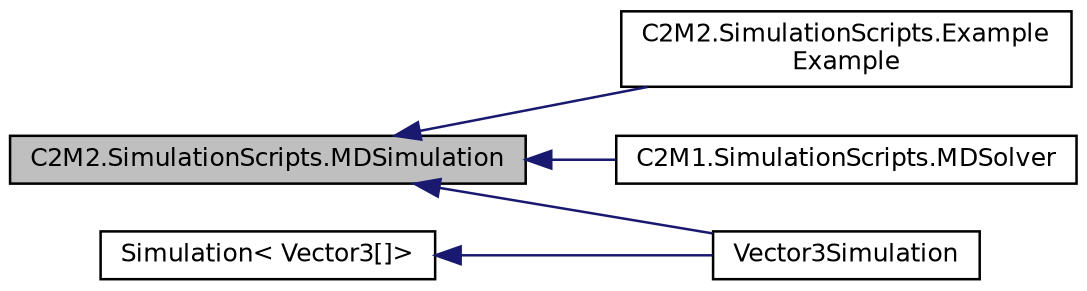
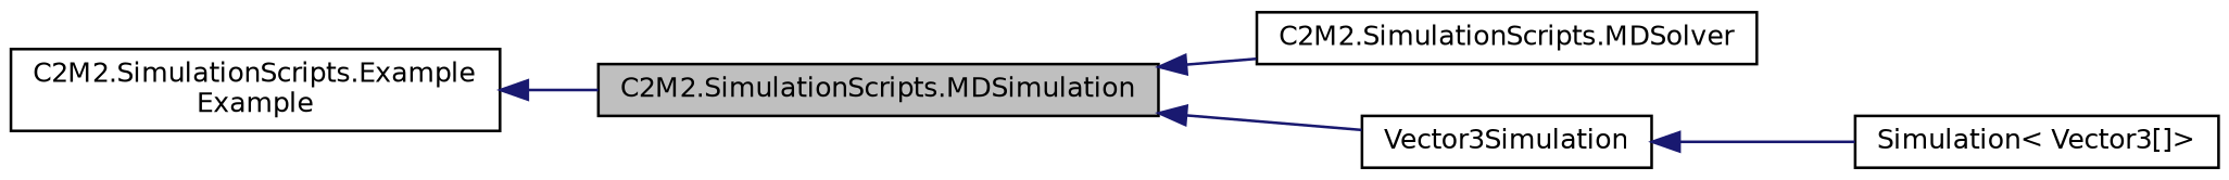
  digraph {
    rankdir=LR
    node [color=black fillcolor=white fontname=Helvetica fontsize=10 shape=record style=filled]
    edge [color=midnightblue dir=back fontname=Helvetica fontsize=10 labelfontname=Helvetica labelfontsize=10 style=solid]
    n1 [fillcolor=grey75 fontcolor=black height=0.2 label="C2M2.SimulationScripts.MDSimulation" width=0.4]
    n2 [height=0.2 label="C2M2.SimulationScripts.Example\lExample" width=0.4]
-   n3 [height=0.2 label="C2M1.SimulationScripts.MDSolver" width=0.4]
+   n3 [height=0.2 label="C2M2.SimulationScripts.MDSolver" width=0.4]
    n4 [height=0.2 label=Vector3Simulation width=0.4]
    n5 [height=0.2 label="Simulation\< Vector3[]\>" width=0.4]
-   n1 -> n2
+   n2 -> n1
    n1 -> n3
    n1 -> n4
-   n5 -> n4
+   n4 -> n5
  }
